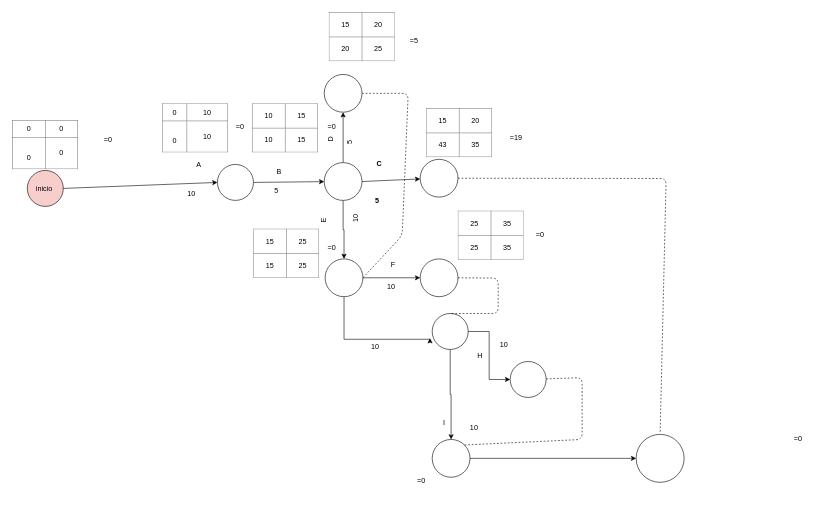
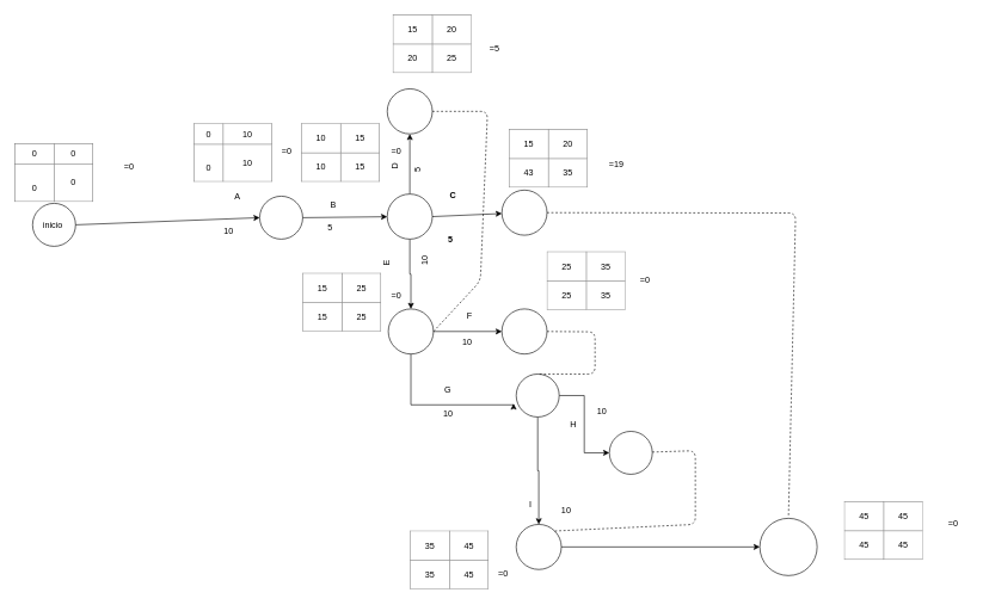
  <mxCell id="0" />
  <mxCell id="1" parent="0" />
- <mxCell id="2" value="inicio&amp;nbsp;" style="ellipse;whiteSpace=wrap;html=1;aspect=fixed;fillColor=#f8cecc;" parent="1" vertex="1"><mxGeometry x="45" y="283.5" width="60" height="60" as="geometry" /></mxCell>
+ <mxCell id="2" value="inicio&amp;nbsp;" style="ellipse;whiteSpace=wrap;html=1;aspect=fixed;" parent="1" vertex="1"><mxGeometry x="45" y="283.5" width="60" height="60" as="geometry" /></mxCell>
  <mxCell id="3" value="" style="endArrow=classic;html=1;exitX=1;exitY=0.5;exitDx=0;exitDy=0;entryX=0;entryY=0.5;entryDx=0;entryDy=0;" parent="1" source="2" target="4" edge="1"><mxGeometry width="50" height="50" relative="1" as="geometry"><mxPoint x="330" y="272" as="sourcePoint" /><mxPoint x="410" y="292" as="targetPoint" /></mxGeometry></mxCell>
  <mxCell id="4" value="" style="ellipse;whiteSpace=wrap;html=1;aspect=fixed;" parent="1" vertex="1"><mxGeometry x="362" y="273.5" width="60" height="60" as="geometry" /></mxCell>
  <mxCell id="5" value="10&lt;br&gt;&lt;br&gt;" style="text;html=1;resizable=0;points=[];autosize=1;align=left;verticalAlign=top;spacingTop=-4;" parent="1" vertex="1"><mxGeometry x="310" y="312" width="30" height="30" as="geometry" /></mxCell>
  <mxCell id="6" value="A&lt;br&gt;" style="text;html=1;strokeColor=none;fillColor=none;align=center;verticalAlign=middle;whiteSpace=wrap;rounded=0;" parent="1" vertex="1"><mxGeometry x="311" y="265" width="40" height="20" as="geometry" /></mxCell>
  <mxCell id="7" style="edgeStyle=orthogonalEdgeStyle;rounded=0;orthogonalLoop=1;jettySize=auto;html=1;entryX=0.5;entryY=1;entryDx=0;entryDy=0;" parent="1" source="9" target="17" edge="1"><mxGeometry relative="1" as="geometry" /></mxCell>
  <mxCell id="8" style="edgeStyle=orthogonalEdgeStyle;rounded=0;orthogonalLoop=1;jettySize=auto;html=1;exitX=0.5;exitY=1;exitDx=0;exitDy=0;entryX=0.5;entryY=0;entryDx=0;entryDy=0;" parent="1" source="9" target="22" edge="1"><mxGeometry relative="1" as="geometry" /></mxCell>
  <mxCell id="9" value="" style="ellipse;whiteSpace=wrap;html=1;aspect=fixed;" parent="1" vertex="1"><mxGeometry x="540" y="270.5" width="63" height="63" as="geometry" /></mxCell>
  <mxCell id="10" value="" style="endArrow=classic;html=1;exitX=1;exitY=0.5;exitDx=0;exitDy=0;" parent="1" source="4" target="9" edge="1"><mxGeometry width="50" height="50" relative="1" as="geometry"><mxPoint x="500" y="315" as="sourcePoint" /><mxPoint x="550" y="265" as="targetPoint" /></mxGeometry></mxCell>
  <mxCell id="11" value="B&lt;br&gt;" style="text;html=1;strokeColor=none;fillColor=none;align=center;verticalAlign=middle;whiteSpace=wrap;rounded=0;" parent="1" vertex="1"><mxGeometry x="445" y="275.5" width="40" height="20" as="geometry" /></mxCell>
  <mxCell id="12" value="5&lt;br&gt;" style="text;html=1;resizable=0;points=[];autosize=1;align=left;verticalAlign=top;spacingTop=-4;" parent="1" vertex="1"><mxGeometry x="455" y="307" width="20" height="20" as="geometry" /></mxCell>
  <mxCell id="13" value="" style="ellipse;whiteSpace=wrap;html=1;aspect=fixed;fontStyle=1" parent="1" vertex="1"><mxGeometry x="700" y="265" width="63" height="63" as="geometry" /></mxCell>
  <mxCell id="14" value="" style="endArrow=classic;html=1;exitX=1;exitY=0.5;exitDx=0;exitDy=0;" parent="1" source="9" target="13" edge="1"><mxGeometry width="50" height="50" relative="1" as="geometry"><mxPoint x="630.235" y="298.794" as="sourcePoint" /><mxPoint x="730" y="258.5" as="targetPoint" /></mxGeometry></mxCell>
  <mxCell id="15" value="C&lt;br&gt;" style="text;html=1;strokeColor=none;fillColor=none;align=center;verticalAlign=middle;whiteSpace=wrap;rounded=0;fontStyle=1" parent="1" vertex="1"><mxGeometry x="612" y="262" width="40" height="20" as="geometry" /></mxCell>
  <mxCell id="16" value="5&lt;br&gt;" style="text;html=1;resizable=0;points=[];autosize=1;align=left;verticalAlign=top;spacingTop=-4;fontStyle=1" parent="1" vertex="1"><mxGeometry x="623" y="323.5" width="20" height="20" as="geometry" /></mxCell>
  <mxCell id="17" value="" style="ellipse;whiteSpace=wrap;html=1;aspect=fixed;" parent="1" vertex="1"><mxGeometry x="540" y="123.5" width="63" height="63" as="geometry" /></mxCell>
  <mxCell id="18" value="D&lt;br&gt;" style="text;html=1;strokeColor=none;fillColor=none;align=center;verticalAlign=middle;whiteSpace=wrap;rounded=0;rotation=-90;" parent="1" vertex="1"><mxGeometry x="531.5" y="222" width="40" height="20" as="geometry" /></mxCell>
  <mxCell id="19" value="5&lt;br&gt;" style="text;html=1;resizable=0;points=[];autosize=1;align=left;verticalAlign=top;spacingTop=-4;rotation=-90;" parent="1" vertex="1"><mxGeometry x="573" y="222" width="20" height="20" as="geometry" /></mxCell>
  <mxCell id="20" style="edgeStyle=orthogonalEdgeStyle;rounded=0;orthogonalLoop=1;jettySize=auto;html=1;exitX=1;exitY=0.5;exitDx=0;exitDy=0;" parent="1" source="22" target="25" edge="1"><mxGeometry relative="1" as="geometry" /></mxCell>
  <mxCell id="21" style="edgeStyle=orthogonalEdgeStyle;rounded=0;orthogonalLoop=1;jettySize=auto;html=1;exitX=0.5;exitY=1;exitDx=0;exitDy=0;entryX=-0.062;entryY=0.687;entryDx=0;entryDy=0;entryPerimeter=0;" parent="1" source="22" target="30" edge="1"><mxGeometry relative="1" as="geometry"><Array as="points"><mxPoint x="573" y="565" /></Array></mxGeometry></mxCell>
  <mxCell id="22" value="" style="ellipse;whiteSpace=wrap;html=1;aspect=fixed;" parent="1" vertex="1"><mxGeometry x="541.5" y="431" width="63" height="63" as="geometry" /></mxCell>
  <mxCell id="23" value="E&lt;br&gt;" style="text;html=1;strokeColor=none;fillColor=none;align=center;verticalAlign=middle;whiteSpace=wrap;rounded=0;rotation=-90;" parent="1" vertex="1"><mxGeometry x="520" y="357" width="40" height="20" as="geometry" /></mxCell>
  <mxCell id="24" value="10&lt;br&gt;&lt;br&gt;" style="text;html=1;resizable=0;points=[];autosize=1;align=left;verticalAlign=top;spacingTop=-4;rotation=-90;" parent="1" vertex="1"><mxGeometry x="583" y="342" width="30" height="30" as="geometry" /></mxCell>
  <mxCell id="25" value="" style="ellipse;whiteSpace=wrap;html=1;aspect=fixed;" parent="1" vertex="1"><mxGeometry x="700" y="431" width="63" height="63" as="geometry" /></mxCell>
  <mxCell id="26" value="F&lt;br&gt;" style="text;html=1;strokeColor=none;fillColor=none;align=center;verticalAlign=middle;whiteSpace=wrap;rounded=0;" parent="1" vertex="1"><mxGeometry x="635" y="431" width="40" height="20" as="geometry" /></mxCell>
  <mxCell id="27" value="10&lt;br&gt;&lt;br&gt;" style="text;html=1;strokeColor=none;fillColor=none;align=center;verticalAlign=middle;whiteSpace=wrap;rounded=0;" parent="1" vertex="1"><mxGeometry x="632" y="474" width="40" height="20" as="geometry" /></mxCell>
  <mxCell id="28" style="edgeStyle=orthogonalEdgeStyle;rounded=0;orthogonalLoop=1;jettySize=auto;html=1;exitX=0.5;exitY=1;exitDx=0;exitDy=0;entryX=0.5;entryY=0;entryDx=0;entryDy=0;" parent="1" source="30" target="34" edge="1"><mxGeometry relative="1" as="geometry" /></mxCell>
  <mxCell id="29" style="edgeStyle=orthogonalEdgeStyle;rounded=0;orthogonalLoop=1;jettySize=auto;html=1;entryX=0;entryY=0.5;entryDx=0;entryDy=0;" parent="1" source="30" target="37" edge="1"><mxGeometry relative="1" as="geometry" /></mxCell>
  <mxCell id="30" value="" style="ellipse;whiteSpace=wrap;html=1;aspect=fixed;" parent="1" vertex="1"><mxGeometry x="720" y="522" width="60" height="60" as="geometry" /></mxCell>
+ <mxCell id="31" value="G" style="text;html=1;strokeColor=none;fillColor=none;align=center;verticalAlign=middle;whiteSpace=wrap;rounded=0;" parent="1" vertex="1"><mxGeometry x="605" y="533.5" width="40" height="20" as="geometry" /></mxCell>
  <mxCell id="32" value="10&lt;br&gt;&lt;br&gt;" style="text;html=1;strokeColor=none;fillColor=none;align=center;verticalAlign=middle;whiteSpace=wrap;rounded=0;" parent="1" vertex="1"><mxGeometry x="604.5" y="575" width="40" height="20" as="geometry" /></mxCell>
  <mxCell id="33" style="edgeStyle=orthogonalEdgeStyle;rounded=0;orthogonalLoop=1;jettySize=auto;html=1;exitX=1;exitY=0.5;exitDx=0;exitDy=0;entryX=0;entryY=0.5;entryDx=0;entryDy=0;" parent="1" source="34" target="40" edge="1"><mxGeometry relative="1" as="geometry" /></mxCell>
  <mxCell id="34" value="" style="ellipse;whiteSpace=wrap;html=1;aspect=fixed;" parent="1" vertex="1"><mxGeometry x="720" y="732" width="63" height="63" as="geometry" /></mxCell>
  <mxCell id="35" value="I&lt;br&gt;&lt;br&gt;" style="text;html=1;strokeColor=none;fillColor=none;align=center;verticalAlign=middle;whiteSpace=wrap;rounded=0;rotation=0;direction=south;" parent="1" vertex="1"><mxGeometry x="730" y="692" width="20" height="40" as="geometry" /></mxCell>
  <mxCell id="36" value="10&lt;br&gt;" style="text;html=1;strokeColor=none;fillColor=none;align=center;verticalAlign=middle;whiteSpace=wrap;rounded=0;rotation=0;" parent="1" vertex="1"><mxGeometry x="770" y="702" width="40" height="20" as="geometry" /></mxCell>
  <mxCell id="37" value="" style="ellipse;whiteSpace=wrap;html=1;aspect=fixed;" parent="1" vertex="1"><mxGeometry x="850" y="602" width="60" height="60" as="geometry" /></mxCell>
  <mxCell id="38" value="10&lt;br&gt;" style="text;html=1;strokeColor=none;fillColor=none;align=center;verticalAlign=middle;whiteSpace=wrap;rounded=0;rotation=0;" parent="1" vertex="1"><mxGeometry x="820" y="565" width="40" height="20" as="geometry" /></mxCell>
  <mxCell id="39" value="H" style="text;html=1;strokeColor=none;fillColor=none;align=center;verticalAlign=middle;whiteSpace=wrap;rounded=0;rotation=0;" parent="1" vertex="1"><mxGeometry x="780" y="582" width="40" height="20" as="geometry" /></mxCell>
  <mxCell id="40" value="" style="ellipse;whiteSpace=wrap;html=1;aspect=fixed;" parent="1" vertex="1"><mxGeometry x="1060" y="723.5" width="80" height="80" as="geometry" /></mxCell>
  <mxCell id="41" value="" style="endArrow=none;dashed=1;html=1;exitX=1;exitY=0.5;exitDx=0;exitDy=0;entryX=1;entryY=0.5;entryDx=0;entryDy=0;" parent="1" source="17" target="22" edge="1"><mxGeometry width="50" height="50" relative="1" as="geometry"><mxPoint x="588" y="155" as="sourcePoint" /><mxPoint x="638" y="105" as="targetPoint" /><Array as="points"><mxPoint x="680" y="155" /><mxPoint x="670" y="392" /></Array></mxGeometry></mxCell>
  <mxCell id="42" value="" style="endArrow=none;dashed=1;html=1;exitX=1;exitY=0.5;exitDx=0;exitDy=0;" parent="1" source="13" edge="1"><mxGeometry width="50" height="50" relative="1" as="geometry"><mxPoint x="790" y="322" as="sourcePoint" /><mxPoint x="1100" y="722" as="targetPoint" /><Array as="points"><mxPoint x="1110" y="297" /></Array></mxGeometry></mxCell>
  <mxCell id="43" value="" style="endArrow=none;dashed=1;html=1;entryX=0.5;entryY=0;entryDx=0;entryDy=0;" parent="1" source="25" target="30" edge="1"><mxGeometry width="50" height="50" relative="1" as="geometry"><mxPoint x="763" y="512.5" as="sourcePoint" /><mxPoint x="833.711" y="462.5" as="targetPoint" /><Array as="points"><mxPoint x="830" y="463" /><mxPoint x="830" y="522" /></Array></mxGeometry></mxCell>
  <mxCell id="44" value="" style="endArrow=none;dashed=1;html=1;entryX=1;entryY=0;entryDx=0;entryDy=0;" parent="1" source="37" target="34" edge="1"><mxGeometry width="50" height="50" relative="1" as="geometry"><mxPoint x="910" y="682" as="sourcePoint" /><mxPoint x="980.711" y="632" as="targetPoint" /><Array as="points"><mxPoint x="970" y="629" /><mxPoint x="970" y="732" /></Array></mxGeometry></mxCell>
+ <mxCell id="45" value="&lt;table border=&quot;1&quot; width=&quot;100%&quot; style=&quot;width: 100% ; height: 100% ; border-collapse: collapse&quot;&gt;&lt;tbody&gt;&lt;tr&gt;&lt;td align=&quot;center&quot;&gt;45&lt;/td&gt;&lt;td align=&quot;center&quot;&gt;45&lt;/td&gt;&lt;/tr&gt;&lt;tr&gt;&lt;td align=&quot;center&quot;&gt;45&lt;/td&gt;&lt;td align=&quot;center&quot;&gt;45&lt;br&gt;&lt;/td&gt;&lt;/tr&gt;&lt;/tbody&gt;&lt;/table&gt;" style="text;html=1;strokeColor=none;fillColor=none;overflow=fill;" parent="1" vertex="1"><mxGeometry x="1178" y="700" width="110" height="82" as="geometry" /></mxCell>
+ <mxCell id="46" value="&lt;table border=&quot;1&quot; width=&quot;100%&quot; style=&quot;width: 100% ; height: 100% ; border-collapse: collapse&quot;&gt;&lt;tbody&gt;&lt;tr&gt;&lt;td align=&quot;center&quot;&gt;35&lt;/td&gt;&lt;td align=&quot;center&quot;&gt;45&lt;/td&gt;&lt;/tr&gt;&lt;tr&gt;&lt;td align=&quot;center&quot;&gt;35&lt;/td&gt;&lt;td align=&quot;center&quot;&gt;45&lt;br&gt;&lt;/td&gt;&lt;/tr&gt;&lt;/tbody&gt;&lt;/table&gt;" style="text;html=1;strokeColor=none;fillColor=none;overflow=fill;" parent="1" vertex="1"><mxGeometry x="571.5" y="741" width="110" height="82" as="geometry" /></mxCell>
  <mxCell id="47" value="&lt;table border=&quot;1&quot; width=&quot;100%&quot; style=&quot;width: 100% ; height: 100% ; border-collapse: collapse&quot;&gt;&lt;tbody&gt;&lt;tr&gt;&lt;td align=&quot;center&quot;&gt;25&lt;br&gt;&lt;/td&gt;&lt;td align=&quot;center&quot;&gt;35&lt;/td&gt;&lt;/tr&gt;&lt;tr&gt;&lt;td align=&quot;center&quot;&gt;25&lt;/td&gt;&lt;td align=&quot;center&quot;&gt;35&lt;/td&gt;&lt;/tr&gt;&lt;/tbody&gt;&lt;/table&gt;" style="text;html=1;strokeColor=none;fillColor=none;overflow=fill;" parent="1" vertex="1"><mxGeometry x="763" y="351" width="110" height="82" as="geometry" /></mxCell>
  <mxCell id="48" value="&lt;table border=&quot;1&quot; width=&quot;100%&quot; style=&quot;width: 100% ; height: 100% ; border-collapse: collapse&quot;&gt;&lt;tbody&gt;&lt;tr&gt;&lt;td align=&quot;center&quot;&gt;15&lt;br&gt;&lt;/td&gt;&lt;td align=&quot;center&quot;&gt;25&lt;/td&gt;&lt;/tr&gt;&lt;tr&gt;&lt;td align=&quot;center&quot;&gt;15&lt;br&gt;&lt;/td&gt;&lt;td align=&quot;center&quot;&gt;25&lt;/td&gt;&lt;/tr&gt;&lt;/tbody&gt;&lt;/table&gt;" style="text;html=1;strokeColor=none;fillColor=none;overflow=fill;" parent="1" vertex="1"><mxGeometry x="422" y="380.5" width="110" height="82" as="geometry" /></mxCell>
  <mxCell id="49" value="&lt;table border=&quot;1&quot; width=&quot;100%&quot; style=&quot;width: 100% ; height: 100% ; border-collapse: collapse&quot;&gt;&lt;tbody&gt;&lt;tr&gt;&lt;td align=&quot;center&quot;&gt;15&lt;/td&gt;&lt;td align=&quot;center&quot;&gt;20&lt;/td&gt;&lt;/tr&gt;&lt;tr&gt;&lt;td align=&quot;center&quot;&gt;43&lt;br&gt;&lt;/td&gt;&lt;td align=&quot;center&quot;&gt;35&lt;/td&gt;&lt;/tr&gt;&lt;/tbody&gt;&lt;/table&gt;" style="text;html=1;strokeColor=none;fillColor=none;overflow=fill;" parent="1" vertex="1"><mxGeometry x="710" y="180" width="110" height="82" as="geometry" /></mxCell>
  <mxCell id="50" value="&lt;table border=&quot;1&quot; width=&quot;100%&quot; style=&quot;width: 100% ; height: 100% ; border-collapse: collapse&quot;&gt;&lt;tbody&gt;&lt;tr&gt;&lt;td align=&quot;center&quot;&gt;15&lt;/td&gt;&lt;td align=&quot;center&quot;&gt;20&lt;/td&gt;&lt;/tr&gt;&lt;tr&gt;&lt;td align=&quot;center&quot;&gt;20&lt;br&gt;&lt;/td&gt;&lt;td align=&quot;center&quot;&gt;25&lt;/td&gt;&lt;/tr&gt;&lt;/tbody&gt;&lt;/table&gt;" style="text;html=1;strokeColor=none;fillColor=none;overflow=fill;" parent="1" vertex="1"><mxGeometry x="548" y="20" width="110" height="82" as="geometry" /></mxCell>
  <mxCell id="51" value="&lt;table border=&quot;1&quot; width=&quot;100%&quot; style=&quot;width: 100% ; height: 100% ; border-collapse: collapse&quot;&gt;&lt;tbody&gt;&lt;tr&gt;&lt;td align=&quot;center&quot;&gt;10&lt;br&gt;&lt;/td&gt;&lt;td align=&quot;center&quot;&gt;15&lt;/td&gt;&lt;/tr&gt;&lt;tr&gt;&lt;td align=&quot;center&quot;&gt;10&lt;br&gt;&lt;/td&gt;&lt;td align=&quot;center&quot;&gt;15&lt;/td&gt;&lt;/tr&gt;&lt;/tbody&gt;&lt;/table&gt;" style="text;html=1;strokeColor=none;fillColor=none;overflow=fill;" parent="1" vertex="1"><mxGeometry x="420" y="172" width="110" height="82" as="geometry" /></mxCell>
  <mxCell id="52" value="&lt;table border=&quot;1&quot; width=&quot;100%&quot; style=&quot;width: 100% ; height: 100% ; border-collapse: collapse&quot;&gt;&lt;tbody&gt;&lt;tr&gt;&lt;td align=&quot;center&quot;&gt;0&lt;/td&gt;&lt;td align=&quot;center&quot;&gt;0&lt;/td&gt;&lt;/tr&gt;&lt;tr&gt;&lt;td align=&quot;center&quot;&gt;&lt;br&gt;0&lt;br&gt;&lt;/td&gt;&lt;td align=&quot;center&quot;&gt;0&lt;/td&gt;&lt;/tr&gt;&lt;/tbody&gt;&lt;/table&gt;" style="text;html=1;strokeColor=none;fillColor=none;overflow=fill;" parent="1" vertex="1"><mxGeometry x="20" y="200" width="110" height="82" as="geometry" /></mxCell>
  <mxCell id="53" value="&lt;table border=&quot;1&quot; width=&quot;100%&quot; style=&quot;width: 100% ; height: 100% ; border-collapse: collapse&quot;&gt;&lt;tbody&gt;&lt;tr&gt;&lt;td align=&quot;center&quot;&gt;0&lt;/td&gt;&lt;td align=&quot;center&quot;&gt;10&lt;/td&gt;&lt;/tr&gt;&lt;tr&gt;&lt;td align=&quot;center&quot;&gt;&lt;br&gt;0&lt;br&gt;&lt;/td&gt;&lt;td align=&quot;center&quot;&gt;10&lt;/td&gt;&lt;/tr&gt;&lt;/tbody&gt;&lt;/table&gt;" style="text;html=1;strokeColor=none;fillColor=none;overflow=fill;" parent="1" vertex="1"><mxGeometry x="270" y="172" width="110" height="82" as="geometry" /></mxCell>
  <mxCell id="54" value="=0&lt;br&gt;" style="text;html=1;strokeColor=none;fillColor=none;align=center;verticalAlign=middle;whiteSpace=wrap;rounded=0;" parent="1" vertex="1"><mxGeometry x="160" y="223" width="40" height="20" as="geometry" /></mxCell>
  <mxCell id="55" value="=0&lt;br&gt;" style="text;html=1;strokeColor=none;fillColor=none;align=center;verticalAlign=middle;whiteSpace=wrap;rounded=0;" parent="1" vertex="1"><mxGeometry x="380" y="201" width="40" height="20" as="geometry" /></mxCell>
  <mxCell id="56" value="=0&lt;br&gt;" style="text;html=1;strokeColor=none;fillColor=none;align=center;verticalAlign=middle;whiteSpace=wrap;rounded=0;" parent="1" vertex="1"><mxGeometry x="533" y="201" width="40" height="20" as="geometry" /></mxCell>
  <mxCell id="57" value="=0&lt;br&gt;" style="text;html=1;strokeColor=none;fillColor=none;align=center;verticalAlign=middle;whiteSpace=wrap;rounded=0;" parent="1" vertex="1"><mxGeometry x="533" y="401.5" width="40" height="20" as="geometry" /></mxCell>
  <mxCell id="58" value="=0&lt;br&gt;" style="text;html=1;strokeColor=none;fillColor=none;align=center;verticalAlign=middle;whiteSpace=wrap;rounded=0;" parent="1" vertex="1"><mxGeometry x="880" y="380.5" width="40" height="20" as="geometry" /></mxCell>
  <mxCell id="59" value="=0&lt;br&gt;" style="text;html=1;strokeColor=none;fillColor=none;align=center;verticalAlign=middle;whiteSpace=wrap;rounded=0;" parent="1" vertex="1"><mxGeometry x="681.5" y="790.5" width="40" height="20" as="geometry" /></mxCell>
  <mxCell id="60" value="=0&lt;br&gt;" style="text;html=1;strokeColor=none;fillColor=none;align=center;verticalAlign=middle;whiteSpace=wrap;rounded=0;" parent="1" vertex="1"><mxGeometry x="1310" y="721" width="40" height="20" as="geometry" /></mxCell>
  <mxCell id="61" value="=19&lt;br&gt;" style="text;html=1;strokeColor=none;fillColor=none;align=center;verticalAlign=middle;whiteSpace=wrap;rounded=0;" parent="1" vertex="1"><mxGeometry x="840" y="205" width="40" height="49" as="geometry" /></mxCell>
  <mxCell id="62" value="=5&lt;br&gt;" style="text;html=1;strokeColor=none;fillColor=none;align=center;verticalAlign=middle;whiteSpace=wrap;rounded=0;" parent="1" vertex="1"><mxGeometry x="670" y="42" width="40" height="49" as="geometry" /></mxCell>
